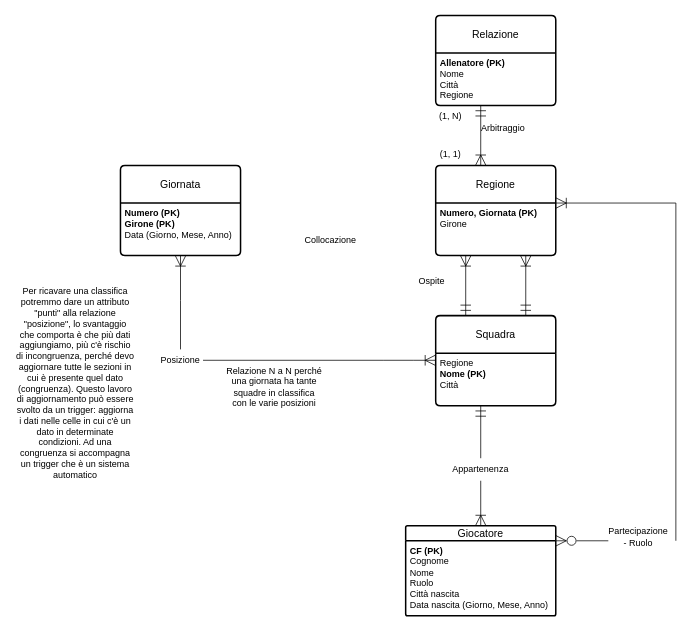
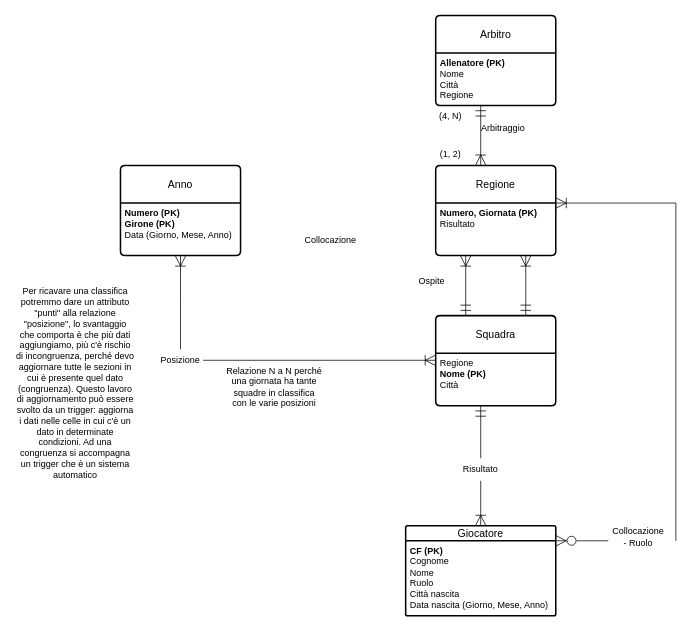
  <mxCell id="0" />
  <mxCell id="1" parent="0" />
- <mxCell id="2" value="Relazione" style="swimlane;childLayout=stackLayout;horizontal=1;startSize=50;horizontalStack=0;rounded=1;fontSize=14;fontStyle=0;strokeWidth=2;resizeParent=0;resizeLast=1;shadow=0;dashed=0;align=center;arcSize=4;whiteSpace=wrap;html=1;" vertex="1" parent="1"><mxGeometry x="580" y="20" width="160" height="120" as="geometry" /></mxCell>
+ <mxCell id="2" value="Arbitro" style="swimlane;childLayout=stackLayout;horizontal=1;startSize=50;horizontalStack=0;rounded=1;fontSize=14;fontStyle=0;strokeWidth=2;resizeParent=0;resizeLast=1;shadow=0;dashed=0;align=center;arcSize=4;whiteSpace=wrap;html=1;" vertex="1" parent="1"><mxGeometry x="580" y="20" width="160" height="120" as="geometry" /></mxCell>
  <mxCell id="3" value="&lt;b&gt;Allenatore (PK)&lt;/b&gt;&lt;div&gt;Nome&lt;/div&gt;&lt;div&gt;Città&lt;/div&gt;&lt;div&gt;Regione&lt;/div&gt;" style="align=left;strokeColor=none;fillColor=none;spacingLeft=4;fontSize=12;verticalAlign=top;resizable=0;rotatable=0;part=1;html=1;" vertex="1" parent="2"><mxGeometry y="50" width="160" height="70" as="geometry" /></mxCell>
  <mxCell id="4" value="" style="endArrow=ERmandOne;html=1;rounded=0;startArrow=ERoneToMany;startFill=0;targetPerimeterSpacing=0;sourcePerimeterSpacing=0;endFill=0;startSize=12;endSize=12;" edge="1" parent="1"><mxGeometry width="50" height="50" relative="1" as="geometry"><mxPoint x="640" y="220" as="sourcePoint" /><mxPoint x="640" y="140" as="targetPoint" /></mxGeometry></mxCell>
- <mxCell id="5" value="(1, N)" style="text;html=1;align=center;verticalAlign=middle;whiteSpace=wrap;rounded=0;" vertex="1" parent="1"><mxGeometry x="570" y="140" width="60" height="30" as="geometry" /></mxCell>
+ <mxCell id="5" value="(4, N)" style="text;html=1;align=center;verticalAlign=middle;whiteSpace=wrap;rounded=0;" vertex="1" parent="1"><mxGeometry x="570" y="140" width="60" height="30" as="geometry" /></mxCell>
  <mxCell id="6" value="Regione" style="swimlane;childLayout=stackLayout;horizontal=1;startSize=50;horizontalStack=0;rounded=1;fontSize=14;fontStyle=0;strokeWidth=2;resizeParent=0;resizeLast=1;shadow=0;dashed=0;align=center;arcSize=4;whiteSpace=wrap;html=1;" vertex="1" parent="1"><mxGeometry x="580" y="220" width="160" height="120" as="geometry" /></mxCell>
- <mxCell id="7" value="&lt;b&gt;Numero, Giornata (PK)&lt;/b&gt;&lt;div&gt;Girone&lt;/div&gt;" style="align=left;strokeColor=none;fillColor=none;spacingLeft=4;fontSize=12;verticalAlign=top;resizable=0;rotatable=0;part=1;html=1;" vertex="1" parent="6"><mxGeometry y="50" width="160" height="70" as="geometry" /></mxCell>
- <mxCell id="8" value="(1, 1)" style="text;html=1;align=center;verticalAlign=middle;whiteSpace=wrap;rounded=0;" vertex="1" parent="1"><mxGeometry x="570" y="190" width="60" height="30" as="geometry" /></mxCell>
+ <mxCell id="7" value="&lt;b&gt;Numero, Giornata (PK)&lt;/b&gt;&lt;div&gt;Risultato&lt;/div&gt;" style="align=left;strokeColor=none;fillColor=none;spacingLeft=4;fontSize=12;verticalAlign=top;resizable=0;rotatable=0;part=1;html=1;" vertex="1" parent="6"><mxGeometry y="50" width="160" height="70" as="geometry" /></mxCell>
+ <mxCell id="8" value="(1, 2)" style="text;html=1;align=center;verticalAlign=middle;whiteSpace=wrap;rounded=0;" vertex="1" parent="1"><mxGeometry x="570" y="190" width="60" height="30" as="geometry" /></mxCell>
  <mxCell id="9" value="Arbitraggio" style="text;html=1;align=center;verticalAlign=middle;whiteSpace=wrap;rounded=0;" vertex="1" parent="1"><mxGeometry x="640" y="155" width="60" height="30" as="geometry" /></mxCell>
- <mxCell id="10" value="Giornata" style="swimlane;childLayout=stackLayout;horizontal=1;startSize=50;horizontalStack=0;rounded=1;fontSize=14;fontStyle=0;strokeWidth=2;resizeParent=0;resizeLast=1;shadow=0;dashed=0;align=center;arcSize=4;whiteSpace=wrap;html=1;" vertex="1" parent="1"><mxGeometry x="160" y="220" width="160" height="120" as="geometry" /></mxCell>
+ <mxCell id="10" value="Anno" style="swimlane;childLayout=stackLayout;horizontal=1;startSize=50;horizontalStack=0;rounded=1;fontSize=14;fontStyle=0;strokeWidth=2;resizeParent=0;resizeLast=1;shadow=0;dashed=0;align=center;arcSize=4;whiteSpace=wrap;html=1;" vertex="1" parent="1"><mxGeometry x="160" y="220" width="160" height="120" as="geometry" /></mxCell>
  <mxCell id="11" value="&lt;b&gt;Numero (PK)&lt;/b&gt;&lt;div&gt;&lt;b&gt;Girone (PK)&lt;/b&gt;&lt;/div&gt;&lt;div&gt;Data (Giorno, Mese, Anno)&lt;/div&gt;" style="align=left;strokeColor=none;fillColor=none;spacingLeft=4;fontSize=12;verticalAlign=top;resizable=0;rotatable=0;part=1;html=1;" vertex="1" parent="10"><mxGeometry y="50" width="160" height="70" as="geometry" /></mxCell>
  <mxCell id="12" value="Collocazione" style="text;html=1;align=center;verticalAlign=middle;whiteSpace=wrap;rounded=0;" vertex="1" parent="1"><mxGeometry x="410" y="305" width="60" height="30" as="geometry" /></mxCell>
  <mxCell id="13" value="" style="endArrow=ERoneToMany;html=1;rounded=0;startArrow=ERmandOne;startFill=0;endSize=12;startSize=12;endFill=0;" edge="1" parent="1"><mxGeometry width="50" height="50" relative="1" as="geometry"><mxPoint x="620" y="420" as="sourcePoint" /><mxPoint x="620" y="340" as="targetPoint" /></mxGeometry></mxCell>
  <mxCell id="14" value="" style="endArrow=ERoneToMany;html=1;rounded=0;startArrow=ERmandOne;startFill=0;endFill=0;endSize=12;startSize=12;" edge="1" parent="1"><mxGeometry width="50" height="50" relative="1" as="geometry"><mxPoint x="700" y="420" as="sourcePoint" /><mxPoint x="700" y="340" as="targetPoint" /></mxGeometry></mxCell>
  <mxCell id="15" value="Ospite" style="text;html=1;align=center;verticalAlign=middle;whiteSpace=wrap;rounded=0;" vertex="1" parent="1"><mxGeometry x="545" y="360" width="60" height="30" as="geometry" /></mxCell>
  <mxCell id="16" value="Squadra" style="swimlane;childLayout=stackLayout;horizontal=1;startSize=50;horizontalStack=0;rounded=1;fontSize=14;fontStyle=0;strokeWidth=2;resizeParent=0;resizeLast=1;shadow=0;dashed=0;align=center;arcSize=4;whiteSpace=wrap;html=1;" vertex="1" parent="1"><mxGeometry x="580" y="420" width="160" height="120" as="geometry" /></mxCell>
  <mxCell id="17" value="Regione&lt;div&gt;&lt;b&gt;Nome (PK)&lt;/b&gt;&lt;/div&gt;&lt;div&gt;Città&lt;/div&gt;" style="align=left;strokeColor=none;fillColor=none;spacingLeft=4;fontSize=12;verticalAlign=top;resizable=0;rotatable=0;part=1;html=1;" vertex="1" parent="16"><mxGeometry y="50" width="160" height="70" as="geometry" /></mxCell>
  <mxCell id="18" value="" style="endArrow=ERoneToMany;html=1;rounded=0;exitX=0.5;exitY=0;exitDx=0;exitDy=0;endSize=12;startSize=12;startArrow=none;startFill=0;endFill=0;" edge="1" parent="1" source="19"><mxGeometry width="50" height="50" relative="1" as="geometry"><mxPoint x="240" y="460" as="sourcePoint" /><mxPoint x="240" y="340" as="targetPoint" /><Array as="points"><mxPoint x="240" y="400" /></Array></mxGeometry></mxCell>
  <mxCell id="19" value="&lt;div&gt;Posizione&lt;/div&gt;" style="text;html=1;align=center;verticalAlign=middle;whiteSpace=wrap;rounded=0;" vertex="1" parent="1"><mxGeometry x="210" y="465" width="60" height="30" as="geometry" /></mxCell>
  <mxCell id="20" value="" style="endArrow=ERoneToMany;html=1;rounded=0;endFill=0;startSize=6;endSize=12;" edge="1" parent="1"><mxGeometry width="50" height="50" relative="1" as="geometry"><mxPoint x="270" y="479.5" as="sourcePoint" /><mxPoint x="580" y="479.5" as="targetPoint" /><Array as="points"><mxPoint x="510" y="479.5" /><mxPoint x="550" y="479.5" /></Array></mxGeometry></mxCell>
  <mxCell id="21" value="Giocatore" style="swimlane;childLayout=stackLayout;horizontal=1;startSize=20;horizontalStack=0;rounded=1;fontSize=14;fontStyle=0;strokeWidth=2;resizeParent=0;resizeLast=1;shadow=0;dashed=0;align=center;arcSize=4;whiteSpace=wrap;html=1;" vertex="1" parent="1"><mxGeometry x="540" y="700" width="200" height="120" as="geometry" /></mxCell>
  <mxCell id="22" value="&lt;b&gt;CF (PK)&lt;/b&gt;&lt;div&gt;Cognome&lt;/div&gt;&lt;div&gt;Nome&lt;/div&gt;&lt;div&gt;Ruolo&lt;/div&gt;&lt;div&gt;Città nascita&lt;/div&gt;&lt;div&gt;Data nascita (Giorno, Mese, Anno)&lt;/div&gt;" style="align=left;strokeColor=none;fillColor=none;spacingLeft=4;fontSize=12;verticalAlign=top;resizable=0;rotatable=0;part=1;html=1;" vertex="1" parent="21"><mxGeometry y="20" width="200" height="100" as="geometry" /></mxCell>
  <mxCell id="23" value="" style="endArrow=ERmandOne;html=1;rounded=0;startArrow=none;startFill=0;endFill=0;startSize=6;endSize=12;" edge="1" parent="1"><mxGeometry width="50" height="50" relative="1" as="geometry"><mxPoint x="640" y="610" as="sourcePoint" /><mxPoint x="640" y="540" as="targetPoint" /></mxGeometry></mxCell>
  <mxCell id="24" value="" style="endArrow=none;html=1;rounded=0;exitX=0.5;exitY=0;exitDx=0;exitDy=0;startArrow=ERoneToMany;startFill=0;startSize=12;" edge="1" parent="1" source="21"><mxGeometry width="50" height="50" relative="1" as="geometry"><mxPoint x="610" y="680" as="sourcePoint" /><mxPoint x="640" y="640" as="targetPoint" /></mxGeometry></mxCell>
- <mxCell id="25" value="Appartenenza" style="text;html=1;align=center;verticalAlign=middle;whiteSpace=wrap;rounded=0;" vertex="1" parent="1"><mxGeometry x="610" y="610" width="60" height="30" as="geometry" /></mxCell>
+ <mxCell id="25" value="Risultato" style="text;html=1;align=center;verticalAlign=middle;whiteSpace=wrap;rounded=0;" vertex="1" parent="1"><mxGeometry x="610" y="610" width="60" height="30" as="geometry" /></mxCell>
  <mxCell id="26" value="" style="endArrow=none;html=1;rounded=0;startArrow=ERzeroToMany;startFill=0;endSize=12;startSize=12;" edge="1" parent="1"><mxGeometry width="50" height="50" relative="1" as="geometry"><mxPoint x="740" y="720" as="sourcePoint" /><mxPoint x="810" y="720" as="targetPoint" /></mxGeometry></mxCell>
- <mxCell id="27" value="Partecipazione&lt;div&gt;- Ruolo&lt;/div&gt;" style="text;html=1;align=center;verticalAlign=middle;whiteSpace=wrap;rounded=0;" vertex="1" parent="1"><mxGeometry x="820" y="700" width="60" height="30" as="geometry" /></mxCell>
+ <mxCell id="27" value="Collocazione&lt;div&gt;- Ruolo&lt;/div&gt;" style="text;html=1;align=center;verticalAlign=middle;whiteSpace=wrap;rounded=0;" vertex="1" parent="1"><mxGeometry x="820" y="700" width="60" height="30" as="geometry" /></mxCell>
  <mxCell id="28" value="" style="endArrow=none;html=1;rounded=0;startArrow=ERoneToMany;startFill=0;endSize=12;startSize=12;" edge="1" parent="1"><mxGeometry width="50" height="50" relative="1" as="geometry"><mxPoint x="740" y="270" as="sourcePoint" /><mxPoint x="900" y="270" as="targetPoint" /></mxGeometry></mxCell>
  <mxCell id="29" value="" style="endArrow=none;html=1;rounded=0;" edge="1" parent="1"><mxGeometry width="50" height="50" relative="1" as="geometry"><mxPoint x="900" y="720" as="sourcePoint" /><mxPoint x="900" y="270" as="targetPoint" /></mxGeometry></mxCell>
  <mxCell id="30" value="Relazione N a N perché una giornata ha tante squadre in classifica con le varie posizioni" style="text;html=1;align=center;verticalAlign=middle;whiteSpace=wrap;rounded=0;" vertex="1" parent="1"><mxGeometry x="300" y="500" width="130" height="30" as="geometry" /></mxCell>
  <mxCell id="31" value="Per ricavare una classifica potremmo dare un attributo &quot;punti&quot; alla relazione &quot;posizione&quot;, lo svantaggio che comporta è che più dati aggiungiamo, più c'è rischio di incongruenza, perché devo aggiornare tutte le sezioni in cui è presente quel dato (congruenza). Questo lavoro di aggiornamento può essere svolto da un trigger: aggiorna i dati nelle celle in cui c'è un dato in determinate condizioni. Ad una congruenza si accompagna un trigger che è un sistema automatico" style="text;html=1;align=center;verticalAlign=middle;whiteSpace=wrap;rounded=0;" vertex="1" parent="1"><mxGeometry x="20" y="495" width="160" height="30" as="geometry" /></mxCell>
